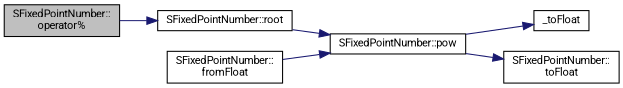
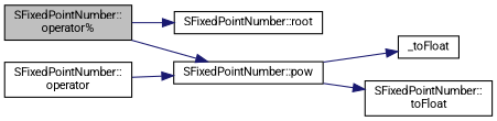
  digraph {
    fontname=Roboto
    rankdir=LR
    node [color=black fontname=Roboto fontsize=10 shape=record]
    edge [color=midnightblue fontname=Roboto fontsize=10 labelfontname=FreeSans labelfontsize=10 style=solid]
    n1 [fillcolor=grey75 fontcolor=black height=0.2 label="SFixedPointNumber::\loperator%" style=filled width=0.4]
    n2 [height=0.2 label="SFixedPointNumber::root" width=0.4]
    n3 [height=0.2 label="SFixedPointNumber::pow" width=0.4]
    n4 [height=0.2 label=_toFloat width=0.4]
    n5 [height=0.2 label="SFixedPointNumber::\ltoFloat" width=0.4]
-   n6 [height=0.2 label="SFixedPointNumber::\lfromFloat" width=0.4]
+   n6 [height=0.2 label="SFixedPointNumber::\loperator" width=0.4]
    n1 -> n2
-   n2 -> n3
+   n1 -> n3
    n3 -> n4
    n3 -> n5
    n6 -> n3
  }
